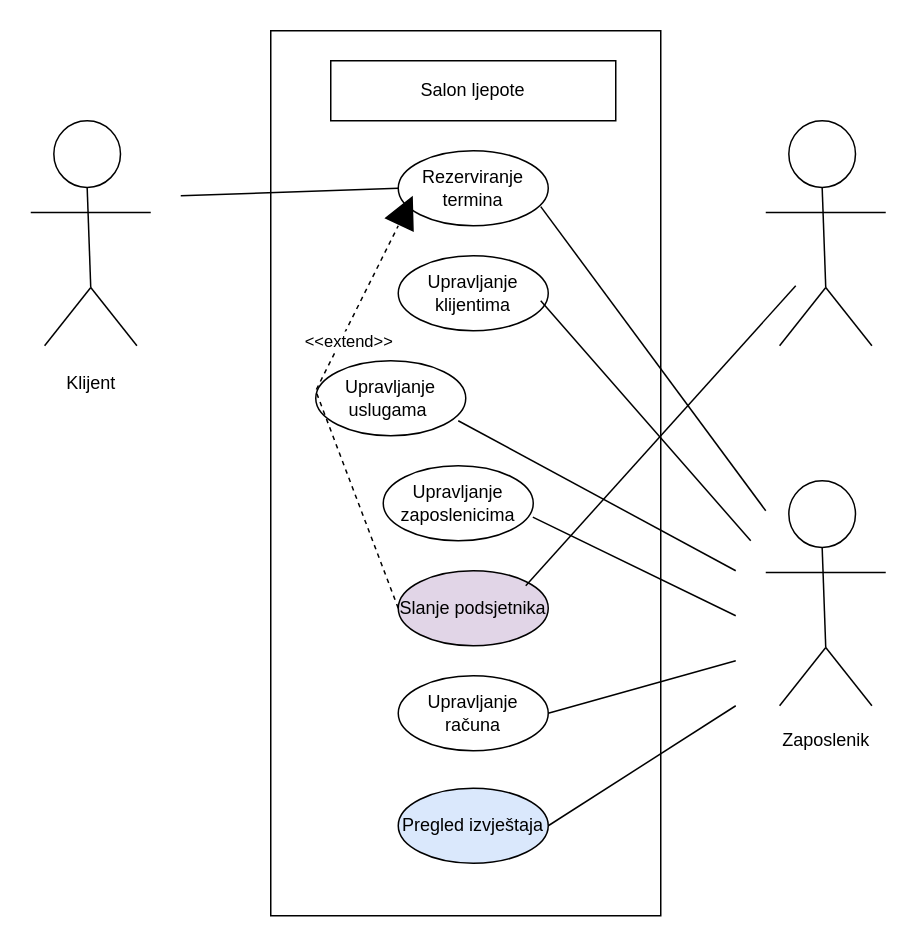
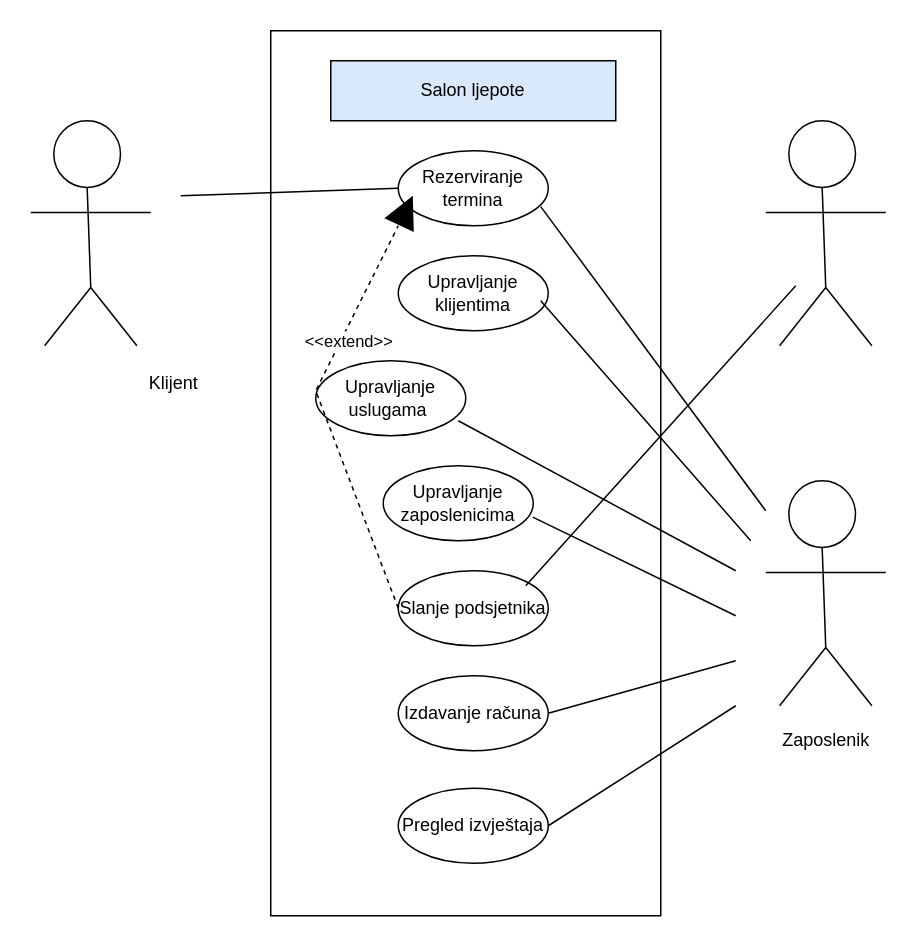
  <mxCell id="0" />
  <mxCell id="1" parent="0" />
  <mxCell id="2" value="" style="group" vertex="1" connectable="0" parent="1"><mxGeometry x="20" y="80" width="80" height="150" as="geometry" /></mxCell>
  <mxCell id="3" value="" style="ellipse;whiteSpace=wrap;html=1;aspect=fixed;" vertex="1" parent="2"><mxGeometry x="15.385" width="44.444" height="44.444" as="geometry" /></mxCell>
  <mxCell id="4" value="" style="endArrow=none;html=1;rounded=0;entryX=0.5;entryY=1;entryDx=0;entryDy=0;" edge="1" parent="2" target="3"><mxGeometry width="50" height="50" relative="1" as="geometry"><mxPoint x="40" y="111.111" as="sourcePoint" /><mxPoint x="101.538" y="55.556" as="targetPoint" /></mxGeometry></mxCell>
  <mxCell id="5" value="" style="endArrow=none;html=1;rounded=0;" edge="1" parent="2"><mxGeometry width="50" height="50" relative="1" as="geometry"><mxPoint x="9.231" y="150" as="sourcePoint" /><mxPoint x="40" y="111.111" as="targetPoint" /></mxGeometry></mxCell>
  <mxCell id="6" value="" style="endArrow=none;html=1;rounded=0;" edge="1" parent="2"><mxGeometry width="50" height="50" relative="1" as="geometry"><mxPoint x="70.769" y="150" as="sourcePoint" /><mxPoint x="40" y="111.111" as="targetPoint" /></mxGeometry></mxCell>
  <mxCell id="7" value="" style="endArrow=none;html=1;rounded=0;" edge="1" parent="2"><mxGeometry width="50" height="50" relative="1" as="geometry"><mxPoint x="80" y="61.111" as="sourcePoint" /><mxPoint y="61.111" as="targetPoint" /></mxGeometry></mxCell>
  <mxCell id="8" value="" style="group" vertex="1" connectable="0" parent="1"><mxGeometry x="510" y="80" width="80" height="150" as="geometry" /></mxCell>
  <mxCell id="9" value="" style="ellipse;whiteSpace=wrap;html=1;aspect=fixed;" vertex="1" parent="8"><mxGeometry x="15.385" width="44.444" height="44.444" as="geometry" /></mxCell>
  <mxCell id="10" value="" style="endArrow=none;html=1;rounded=0;entryX=0.5;entryY=1;entryDx=0;entryDy=0;" edge="1" parent="8" target="9"><mxGeometry width="50" height="50" relative="1" as="geometry"><mxPoint x="40" y="111.111" as="sourcePoint" /><mxPoint x="101.538" y="55.556" as="targetPoint" /></mxGeometry></mxCell>
  <mxCell id="11" value="" style="endArrow=none;html=1;rounded=0;" edge="1" parent="8"><mxGeometry width="50" height="50" relative="1" as="geometry"><mxPoint x="9.231" y="150" as="sourcePoint" /><mxPoint x="40" y="111.111" as="targetPoint" /></mxGeometry></mxCell>
  <mxCell id="12" value="" style="endArrow=none;html=1;rounded=0;" edge="1" parent="8"><mxGeometry width="50" height="50" relative="1" as="geometry"><mxPoint x="70.769" y="150" as="sourcePoint" /><mxPoint x="40" y="111.111" as="targetPoint" /></mxGeometry></mxCell>
  <mxCell id="13" value="" style="endArrow=none;html=1;rounded=0;" edge="1" parent="8"><mxGeometry width="50" height="50" relative="1" as="geometry"><mxPoint x="80" y="61.111" as="sourcePoint" /><mxPoint y="61.111" as="targetPoint" /></mxGeometry></mxCell>
  <mxCell id="14" value="" style="group" vertex="1" connectable="0" parent="1"><mxGeometry x="510" y="320" width="80" height="150" as="geometry" /></mxCell>
  <mxCell id="15" value="" style="ellipse;whiteSpace=wrap;html=1;aspect=fixed;" vertex="1" parent="14"><mxGeometry x="15.385" width="44.444" height="44.444" as="geometry" /></mxCell>
  <mxCell id="16" value="" style="endArrow=none;html=1;rounded=0;entryX=0.5;entryY=1;entryDx=0;entryDy=0;" edge="1" parent="14" target="15"><mxGeometry width="50" height="50" relative="1" as="geometry"><mxPoint x="40" y="111.111" as="sourcePoint" /><mxPoint x="101.538" y="55.556" as="targetPoint" /></mxGeometry></mxCell>
  <mxCell id="17" value="" style="endArrow=none;html=1;rounded=0;" edge="1" parent="14"><mxGeometry width="50" height="50" relative="1" as="geometry"><mxPoint x="9.231" y="150" as="sourcePoint" /><mxPoint x="40" y="111.111" as="targetPoint" /></mxGeometry></mxCell>
  <mxCell id="18" value="" style="endArrow=none;html=1;rounded=0;" edge="1" parent="14"><mxGeometry width="50" height="50" relative="1" as="geometry"><mxPoint x="70.769" y="150" as="sourcePoint" /><mxPoint x="40" y="111.111" as="targetPoint" /></mxGeometry></mxCell>
  <mxCell id="19" value="" style="endArrow=none;html=1;rounded=0;" edge="1" parent="14"><mxGeometry width="50" height="50" relative="1" as="geometry"><mxPoint x="80" y="61.111" as="sourcePoint" /><mxPoint y="61.111" as="targetPoint" /></mxGeometry></mxCell>
  <mxCell id="20" value="" style="rounded=0;whiteSpace=wrap;html=1;fillColor=none;" vertex="1" parent="1"><mxGeometry x="180" y="20" width="260" height="590" as="geometry" /></mxCell>
- <mxCell id="21" value="Salon ljepote" style="rounded=0;whiteSpace=wrap;html=1;" vertex="1" parent="1"><mxGeometry x="220" y="40" width="190" height="40" as="geometry" /></mxCell>
- <mxCell id="22" value="Klijent" style="text;html=1;align=center;verticalAlign=middle;resizable=0;points=[];autosize=1;strokeColor=none;fillColor=none;" vertex="1" parent="1"><mxGeometry x="30" y="240" width="60" height="30" as="geometry" /></mxCell>
+ <mxCell id="21" value="Salon ljepote" style="rounded=0;whiteSpace=wrap;html=1;fillColor=#dae8fc;" vertex="1" parent="1"><mxGeometry x="220" y="40" width="190" height="40" as="geometry" /></mxCell>
+ <mxCell id="22" value="Klijent" style="text;html=1;align=center;verticalAlign=middle;resizable=0;points=[];autosize=1;strokeColor=none;fillColor=none;" vertex="1" parent="1"><mxGeometry x="85" y="240" width="60" height="30" as="geometry" /></mxCell>
  <mxCell id="23" value="Zaposlenik" style="text;html=1;align=center;verticalAlign=middle;resizable=0;points=[];autosize=1;strokeColor=none;fillColor=none;" vertex="1" parent="1"><mxGeometry x="510" y="478" width="80" height="30" as="geometry" /></mxCell>
  <mxCell id="24" value="Rezerviranje termina" style="ellipse;whiteSpace=wrap;html=1;" vertex="1" parent="1"><mxGeometry x="265" y="100" width="100" height="50" as="geometry" /></mxCell>
  <mxCell id="25" value="Upravljanje klijentima&lt;span style=&quot;color: rgba(0, 0, 0, 0); font-family: monospace; font-size: 0px; text-align: start; text-wrap-mode: nowrap;&quot;&gt;%3CmxGraphModel%3E%3Croot%3E%3CmxCell%20id%3D%220%22%2F%3E%3CmxCell%20id%3D%221%22%20parent%3D%220%22%2F%3E%3CmxCell%20id%3D%222%22%20value%3D%22Rezerviranje%20termina%22%20style%3D%22ellipse%3BwhiteSpace%3Dwrap%3Bhtml%3D1%3B%22%20vertex%3D%221%22%20parent%3D%221%22%3E%3CmxGeometry%20x%3D%22370%22%20y%3D%22100%22%20width%3D%22100%22%20height%3D%2250%22%20as%3D%22geometry%22%2F%3E%3C%2FmxCell%3E%3C%2Froot%3E%3C%2FmxGraphModel%3E&lt;/span&gt;" style="ellipse;whiteSpace=wrap;html=1;" vertex="1" parent="1"><mxGeometry x="265" y="170" width="100" height="50" as="geometry" /></mxCell>
  <mxCell id="26" value="Upravljanje uslugama&amp;nbsp;" style="ellipse;whiteSpace=wrap;html=1;" vertex="1" parent="1"><mxGeometry x="210" y="240" width="100" height="50" as="geometry" /></mxCell>
  <mxCell id="27" value="Upravljanje zaposlenicima" style="ellipse;whiteSpace=wrap;html=1;" vertex="1" parent="1"><mxGeometry x="255" y="310" width="100" height="50" as="geometry" /></mxCell>
- <mxCell id="28" value="Upravljanje računa" style="ellipse;whiteSpace=wrap;html=1;" vertex="1" parent="1"><mxGeometry x="265" y="450" width="100" height="50" as="geometry" /></mxCell>
- <mxCell id="29" value="Pregled izvještaja" style="ellipse;whiteSpace=wrap;html=1;fillColor=#dae8fc;" vertex="1" parent="1"><mxGeometry x="265" y="525" width="100" height="50" as="geometry" /></mxCell>
- <mxCell id="30" value="Slanje podsjetnika" style="ellipse;whiteSpace=wrap;html=1;fillColor=#e1d5e7;" vertex="1" parent="1"><mxGeometry x="265" y="380" width="100" height="50" as="geometry" /></mxCell>
+ <mxCell id="28" value="Izdavanje računa" style="ellipse;whiteSpace=wrap;html=1;" vertex="1" parent="1"><mxGeometry x="265" y="450" width="100" height="50" as="geometry" /></mxCell>
+ <mxCell id="29" value="Pregled izvještaja" style="ellipse;whiteSpace=wrap;html=1;" vertex="1" parent="1"><mxGeometry x="265" y="525" width="100" height="50" as="geometry" /></mxCell>
+ <mxCell id="30" value="Slanje podsjetnika" style="ellipse;whiteSpace=wrap;html=1;" vertex="1" parent="1"><mxGeometry x="265" y="380" width="100" height="50" as="geometry" /></mxCell>
  <mxCell id="31" value="" style="endArrow=none;html=1;rounded=0;entryX=0;entryY=0.5;entryDx=0;entryDy=0;" edge="1" parent="1" target="24"><mxGeometry width="50" height="50" relative="1" as="geometry"><mxPoint x="120" y="130" as="sourcePoint" /><mxPoint x="170" y="80" as="targetPoint" /></mxGeometry></mxCell>
  <mxCell id="32" value="" style="endArrow=none;html=1;rounded=0;" edge="1" parent="1"><mxGeometry width="50" height="50" relative="1" as="geometry"><mxPoint x="350" y="390" as="sourcePoint" /><mxPoint x="530" y="190" as="targetPoint" /></mxGeometry></mxCell>
  <mxCell id="33" value="" style="endArrow=none;html=1;rounded=0;entryX=0.95;entryY=0.745;entryDx=0;entryDy=0;entryPerimeter=0;" edge="1" parent="1" target="24"><mxGeometry width="50" height="50" relative="1" as="geometry"><mxPoint x="510" y="340" as="sourcePoint" /><mxPoint x="410" y="150" as="targetPoint" /></mxGeometry></mxCell>
  <mxCell id="34" value="" style="endArrow=none;html=1;rounded=0;entryX=0.95;entryY=0.6;entryDx=0;entryDy=0;entryPerimeter=0;" edge="1" parent="1" target="25"><mxGeometry width="50" height="50" relative="1" as="geometry"><mxPoint x="500" y="360" as="sourcePoint" /><mxPoint x="370" y="200" as="targetPoint" /></mxGeometry></mxCell>
  <mxCell id="35" value="" style="endArrow=none;html=1;rounded=0;entryX=0.95;entryY=0.8;entryDx=0;entryDy=0;entryPerimeter=0;" edge="1" parent="1" target="26"><mxGeometry width="50" height="50" relative="1" as="geometry"><mxPoint x="490" y="380" as="sourcePoint" /><mxPoint x="340" y="340" as="targetPoint" /></mxGeometry></mxCell>
  <mxCell id="36" value="" style="endArrow=none;html=1;rounded=0;entryX=0.997;entryY=0.686;entryDx=0;entryDy=0;entryPerimeter=0;" edge="1" parent="1" target="27"><mxGeometry width="50" height="50" relative="1" as="geometry"><mxPoint x="490" y="410" as="sourcePoint" /><mxPoint x="340" y="340" as="targetPoint" /></mxGeometry></mxCell>
  <mxCell id="37" value="" style="endArrow=none;html=1;rounded=0;exitX=1;exitY=0.5;exitDx=0;exitDy=0;" edge="1" parent="1" source="28"><mxGeometry width="50" height="50" relative="1" as="geometry"><mxPoint x="290" y="390" as="sourcePoint" /><mxPoint x="490" y="440" as="targetPoint" /></mxGeometry></mxCell>
  <mxCell id="38" value="" style="endArrow=none;html=1;rounded=0;exitX=1;exitY=0.5;exitDx=0;exitDy=0;" edge="1" parent="1" source="29"><mxGeometry width="50" height="50" relative="1" as="geometry"><mxPoint x="290" y="390" as="sourcePoint" /><mxPoint x="490" y="470" as="targetPoint" /></mxGeometry></mxCell>
  <mxCell id="39" value="" style="endArrow=none;dashed=1;html=1;rounded=0;exitX=0;exitY=0.5;exitDx=0;exitDy=0;entryX=0.056;entryY=0.764;entryDx=0;entryDy=0;entryPerimeter=0;" edge="1" parent="1" source="42" target="24"><mxGeometry width="50" height="50" relative="1" as="geometry"><mxPoint x="290" y="390" as="sourcePoint" /><mxPoint x="340" y="340" as="targetPoint" /><Array as="points" /></mxGeometry></mxCell>
  <mxCell id="40" value="" style="endArrow=none;dashed=1;html=1;rounded=0;exitX=0;exitY=0.5;exitDx=0;exitDy=0;" edge="1" parent="1" source="30"><mxGeometry width="50" height="50" relative="1" as="geometry"><mxPoint x="265" y="405" as="sourcePoint" /><mxPoint x="265" y="150" as="targetPoint" /><Array as="points"><mxPoint x="210" y="260" /></Array></mxGeometry></mxCell>
  <mxCell id="41" value="&amp;lt;&amp;lt;extend&amp;gt;&amp;gt;" style="edgeLabel;html=1;align=center;verticalAlign=middle;resizable=0;points=[];" vertex="1" connectable="0" parent="40"><mxGeometry x="0.392" y="-3" relative="1" as="geometry"><mxPoint x="1" as="offset" /></mxGeometry></mxCell>
  <mxCell id="42" value="" style="triangle;whiteSpace=wrap;html=1;fillColor=#000000;rotation=-65;" vertex="1" parent="1"><mxGeometry x="260" y="130" width="20" height="20" as="geometry" /></mxCell>
